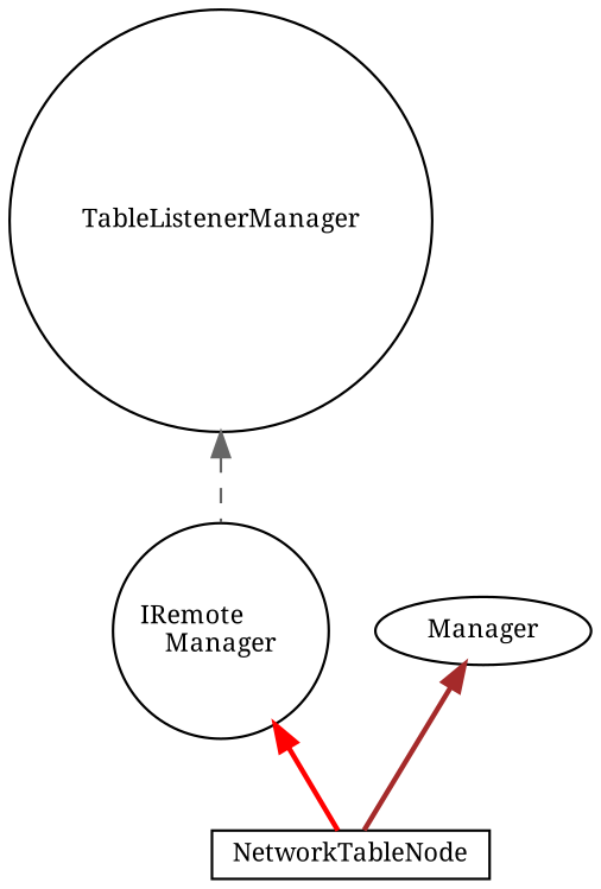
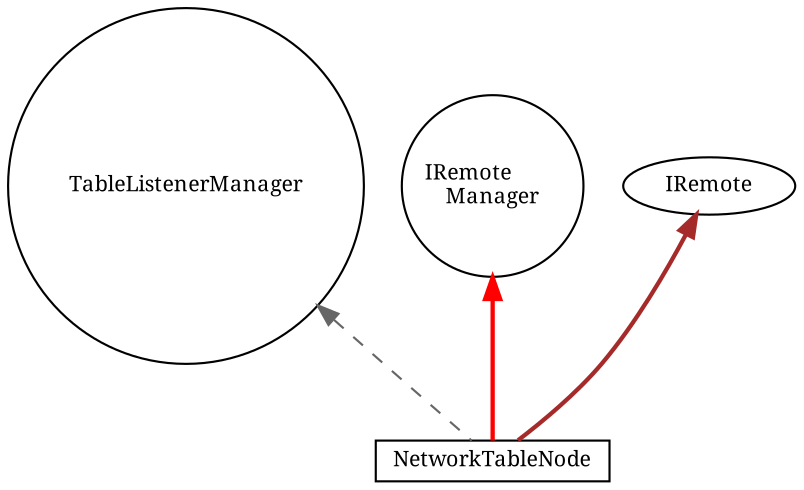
  digraph {
    fontname="Noto Serif"
    node [color=black fontname="Noto Serif" fontsize=10 shape=circle]
    edge [dir=back fontname="Noto Serif" fontsize=10 labelfontname=FreeSans labelfontsize=10 style=bold]
    n1 [height=0.2 label=NetworkTableNode shape=box width=0.4]
    n2 [height=0.2 label=TableListenerManager width=0.4]
    n3 [height=0.2 label="IRemote\lManager" width=0.4]
-   n4 [height=0.2 label=Manager shape=ellipse width=0.4]
-   n2 -> n3 [color=gray40 style=dashed]
+   n4 [height=0.2 label=IRemote shape=ellipse width=0.4]
+   n2 -> n1 [color=gray40 style=dashed]
    n3 -> n1 [color=red]
    n4 -> n1 [color=brown]
  }
